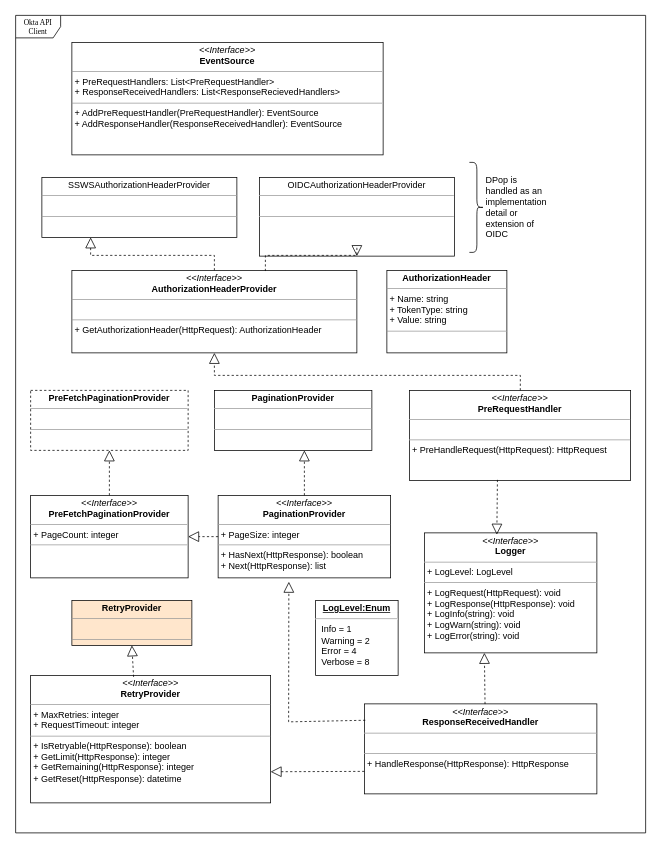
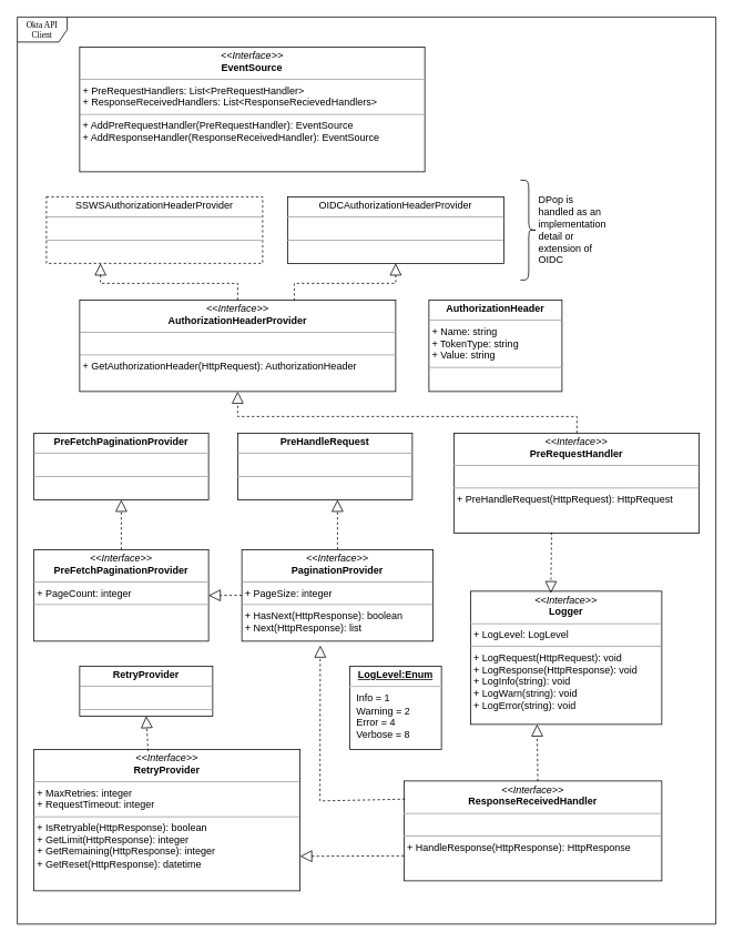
  <mxCell id="0" />
  <mxCell id="1" parent="0" />
  <mxCell id="2" value="Okta API Client" style="shape=umlFrame;whiteSpace=wrap;html=1;rounded=0;shadow=0;comic=0;labelBackgroundColor=none;strokeWidth=1;fontFamily=Verdana;fontSize=10;align=center;" parent="1" vertex="1"><mxGeometry x="20" y="20" width="840" height="1090" as="geometry" /></mxCell>
  <mxCell id="3" value="&lt;p style=&quot;margin:0px;margin-top:4px;text-align:center;&quot;&gt;&lt;i&gt;&amp;lt;&amp;lt;Interface&amp;gt;&amp;gt;&lt;/i&gt;&lt;br&gt;&lt;b&gt;AuthorizationHeaderProvider&lt;/b&gt;&lt;/p&gt;&lt;hr size=&quot;1&quot;&gt;&lt;p style=&quot;margin:0px;margin-left:4px;&quot;&gt;&lt;br&gt;&lt;/p&gt;&lt;hr size=&quot;1&quot;&gt;&lt;p style=&quot;margin:0px;margin-left:4px;&quot;&gt;+ GetAuthorizationHeader(HttpRequest): AuthorizationHeader&lt;br&gt;&lt;br&gt;&lt;/p&gt;" style="verticalAlign=top;align=left;overflow=fill;fontSize=12;fontFamily=Helvetica;html=1;rounded=0;shadow=0;comic=0;labelBackgroundColor=none;strokeWidth=1" parent="1" vertex="1"><mxGeometry x="95" y="360" width="380" height="110" as="geometry" /></mxCell>
  <mxCell id="4" value="DPop is handled as an implementation detail or extension of OIDC" style="shape=curlyBracket;whiteSpace=wrap;html=1;rounded=1;flipH=1;labelPosition=right;verticalLabelPosition=middle;align=left;verticalAlign=middle;size=0.5;" vertex="1" parent="1"><mxGeometry x="625" y="216" width="20" height="120" as="geometry" /></mxCell>
  <mxCell id="5" value="&lt;p style=&quot;margin:0px;margin-top:4px;text-align:center;&quot;&gt;&lt;i&gt;&amp;lt;&amp;lt;Interface&amp;gt;&amp;gt;&lt;/i&gt;&lt;br&gt;&lt;b&gt;PaginationProvider&lt;/b&gt;&lt;/p&gt;&lt;hr size=&quot;1&quot;&gt;&lt;p style=&quot;margin:0px;margin-left:4px;&quot;&gt;+ PageSize: integer&lt;br&gt;&lt;/p&gt;&lt;hr size=&quot;1&quot;&gt;&lt;p style=&quot;margin:0px;margin-left:4px;&quot;&gt;+ HasNext(HttpResponse): boolean&lt;/p&gt;&lt;p style=&quot;margin:0px;margin-left:4px;&quot;&gt;+ Next(HttpResponse): list&lt;/p&gt;" style="verticalAlign=top;align=left;overflow=fill;fontSize=12;fontFamily=Helvetica;html=1;rounded=0;shadow=0;comic=0;labelBackgroundColor=none;strokeWidth=1" vertex="1" parent="1"><mxGeometry x="290" y="660" width="230" height="110" as="geometry" /></mxCell>
  <mxCell id="6" value="&lt;p style=&quot;margin:0px;margin-top:4px;text-align:center;&quot;&gt;&lt;i&gt;&amp;lt;&amp;lt;Interface&amp;gt;&amp;gt;&lt;/i&gt;&lt;br&gt;&lt;b&gt;PreFetchPaginationProvider&lt;/b&gt;&lt;/p&gt;&lt;hr size=&quot;1&quot;&gt;&lt;p style=&quot;margin:0px;margin-left:4px;&quot;&gt;+ PageCount: integer&lt;br&gt;&lt;/p&gt;&lt;hr size=&quot;1&quot;&gt;&lt;p style=&quot;margin:0px;margin-left:4px;&quot;&gt;&lt;br&gt;&lt;/p&gt;" style="verticalAlign=top;align=left;overflow=fill;fontSize=12;fontFamily=Helvetica;html=1;whiteSpace=wrap;" vertex="1" parent="1"><mxGeometry x="40" y="660" width="210" height="110" as="geometry" /></mxCell>
  <mxCell id="7" value="" style="endArrow=block;dashed=1;endFill=0;endSize=12;html=1;rounded=0;exitX=0;exitY=0.5;exitDx=0;exitDy=0;" edge="1" parent="1" source="5" target="6"><mxGeometry width="160" relative="1" as="geometry"><mxPoint x="330" y="563" as="sourcePoint" /><mxPoint x="490" y="563" as="targetPoint" /></mxGeometry></mxCell>
- <mxCell id="8" value="&lt;p style=&quot;margin:0px;margin-top:4px;text-align:center;&quot;&gt;OIDCAuthorizationHeaderProvider&lt;br&gt;&lt;/p&gt;&lt;hr size=&quot;1&quot;&gt;&lt;p style=&quot;margin:0px;margin-left:4px;&quot;&gt;&lt;br&gt;&lt;/p&gt;&lt;hr size=&quot;1&quot;&gt;&lt;p style=&quot;margin:0px;margin-left:4px;&quot;&gt;&lt;br&gt;&lt;/p&gt;" style="verticalAlign=top;align=left;overflow=fill;fontSize=12;fontFamily=Helvetica;html=1;whiteSpace=wrap;" vertex="1" parent="1"><mxGeometry x="345" y="236" width="260" height="105" as="geometry" /></mxCell>
- <mxCell id="9" value="&lt;p style=&quot;margin:0px;margin-top:4px;text-align:center;&quot;&gt;SSWSAuthorizationHeaderProvider&lt;br&gt;&lt;/p&gt;&lt;hr size=&quot;1&quot;&gt;&lt;p style=&quot;margin:0px;margin-left:4px;&quot;&gt;&lt;br&gt;&lt;/p&gt;&lt;hr size=&quot;1&quot;&gt;&lt;p style=&quot;margin:0px;margin-left:4px;&quot;&gt;&lt;br&gt;&lt;/p&gt;" style="verticalAlign=top;align=left;overflow=fill;fontSize=12;fontFamily=Helvetica;html=1;whiteSpace=wrap;" vertex="1" parent="1"><mxGeometry x="55" y="236" width="260" height="80" as="geometry" /></mxCell>
+ <mxCell id="8" value="&lt;p style=&quot;margin:0px;margin-top:4px;text-align:center;&quot;&gt;OIDCAuthorizationHeaderProvider&lt;br&gt;&lt;/p&gt;&lt;hr size=&quot;1&quot;&gt;&lt;p style=&quot;margin:0px;margin-left:4px;&quot;&gt;&lt;br&gt;&lt;/p&gt;&lt;hr size=&quot;1&quot;&gt;&lt;p style=&quot;margin:0px;margin-left:4px;&quot;&gt;&lt;br&gt;&lt;/p&gt;" style="verticalAlign=top;align=left;overflow=fill;fontSize=12;fontFamily=Helvetica;html=1;whiteSpace=wrap;" vertex="1" parent="1"><mxGeometry x="345" y="236" width="260" height="80" as="geometry" /></mxCell>
+ <mxCell id="9" value="&lt;p style=&quot;margin:0px;margin-top:4px;text-align:center;&quot;&gt;SSWSAuthorizationHeaderProvider&lt;br&gt;&lt;/p&gt;&lt;hr size=&quot;1&quot;&gt;&lt;p style=&quot;margin:0px;margin-left:4px;&quot;&gt;&lt;br&gt;&lt;/p&gt;&lt;hr size=&quot;1&quot;&gt;&lt;p style=&quot;margin:0px;margin-left:4px;&quot;&gt;&lt;br&gt;&lt;/p&gt;" style="verticalAlign=top;align=left;overflow=fill;fontSize=12;fontFamily=Helvetica;html=1;whiteSpace=wrap;dashed=1;" vertex="1" parent="1"><mxGeometry x="55" y="236" width="260" height="80" as="geometry" /></mxCell>
  <mxCell id="10" value="&lt;p style=&quot;margin:0px;margin-top:4px;text-align:center;&quot;&gt;&lt;b&gt;AuthorizationHeader&lt;/b&gt;&lt;/p&gt;&lt;hr size=&quot;1&quot;&gt;&lt;p style=&quot;margin:0px;margin-left:4px;&quot;&gt;+ Name: string&lt;/p&gt;&lt;p style=&quot;margin:0px;margin-left:4px;&quot;&gt;+ TokenType: string&lt;/p&gt;&lt;p style=&quot;margin:0px;margin-left:4px;&quot;&gt;+ Value: string&lt;/p&gt;&lt;hr size=&quot;1&quot;&gt;&lt;p style=&quot;margin:0px;margin-left:4px;&quot;&gt;&lt;br&gt;&lt;/p&gt;" style="verticalAlign=top;align=left;overflow=fill;fontSize=12;fontFamily=Helvetica;html=1;whiteSpace=wrap;" vertex="1" parent="1"><mxGeometry x="515" y="360" width="160" height="110" as="geometry" /></mxCell>
- <mxCell id="11" value="&lt;p style=&quot;margin:0px;margin-top:4px;text-align:center;&quot;&gt;&lt;b&gt;PreFetchPaginationProvider&lt;/b&gt;&lt;/p&gt;&lt;hr size=&quot;1&quot;&gt;&lt;p style=&quot;margin:0px;margin-left:4px;&quot;&gt;&lt;br&gt;&lt;/p&gt;&lt;hr size=&quot;1&quot;&gt;&lt;p style=&quot;margin:0px;margin-left:4px;&quot;&gt;&lt;br&gt;&lt;/p&gt;" style="verticalAlign=top;align=left;overflow=fill;fontSize=12;fontFamily=Helvetica;html=1;whiteSpace=wrap;dashed=1;" vertex="1" parent="1"><mxGeometry x="40" y="520" width="210" height="80" as="geometry" /></mxCell>
- <mxCell id="12" value="&lt;p style=&quot;margin:0px;margin-top:4px;text-align:center;&quot;&gt;&lt;b&gt;PaginationProvider&lt;/b&gt;&lt;/p&gt;&lt;hr size=&quot;1&quot;&gt;&lt;p style=&quot;margin:0px;margin-left:4px;&quot;&gt;&lt;br&gt;&lt;/p&gt;&lt;hr size=&quot;1&quot;&gt;&lt;p style=&quot;margin:0px;margin-left:4px;&quot;&gt;&lt;br&gt;&lt;/p&gt;" style="verticalAlign=top;align=left;overflow=fill;fontSize=12;fontFamily=Helvetica;html=1;whiteSpace=wrap;" vertex="1" parent="1"><mxGeometry x="285" y="520" width="210" height="80" as="geometry" /></mxCell>
- <mxCell id="13" value="&lt;p style=&quot;margin:0px;margin-top:4px;text-align:center;&quot;&gt;&lt;b&gt;RetryProvider&lt;/b&gt;&lt;/p&gt;&lt;hr size=&quot;1&quot;&gt;&lt;p style=&quot;margin:0px;margin-left:4px;&quot;&gt;&lt;br&gt;&lt;/p&gt;&lt;hr size=&quot;1&quot;&gt;&lt;p style=&quot;margin:0px;margin-left:4px;&quot;&gt;&lt;br&gt;&lt;/p&gt;" style="verticalAlign=top;align=left;overflow=fill;fontSize=12;fontFamily=Helvetica;html=1;whiteSpace=wrap;fillColor=#ffe6cc;" vertex="1" parent="1"><mxGeometry x="95" y="800" width="160" height="60" as="geometry" /></mxCell>
+ <mxCell id="11" value="&lt;p style=&quot;margin:0px;margin-top:4px;text-align:center;&quot;&gt;&lt;b&gt;PreFetchPaginationProvider&lt;/b&gt;&lt;/p&gt;&lt;hr size=&quot;1&quot;&gt;&lt;p style=&quot;margin:0px;margin-left:4px;&quot;&gt;&lt;br&gt;&lt;/p&gt;&lt;hr size=&quot;1&quot;&gt;&lt;p style=&quot;margin:0px;margin-left:4px;&quot;&gt;&lt;br&gt;&lt;/p&gt;" style="verticalAlign=top;align=left;overflow=fill;fontSize=12;fontFamily=Helvetica;html=1;whiteSpace=wrap;" vertex="1" parent="1"><mxGeometry x="40" y="520" width="210" height="80" as="geometry" /></mxCell>
+ <mxCell id="12" value="&lt;p style=&quot;margin:0px;margin-top:4px;text-align:center;&quot;&gt;&lt;b&gt;PreHandleRequest&lt;/b&gt;&lt;/p&gt;&lt;hr size=&quot;1&quot;&gt;&lt;p style=&quot;margin:0px;margin-left:4px;&quot;&gt;&lt;br&gt;&lt;/p&gt;&lt;hr size=&quot;1&quot;&gt;&lt;p style=&quot;margin:0px;margin-left:4px;&quot;&gt;&lt;br&gt;&lt;/p&gt;" style="verticalAlign=top;align=left;overflow=fill;fontSize=12;fontFamily=Helvetica;html=1;whiteSpace=wrap;" vertex="1" parent="1"><mxGeometry x="285" y="520" width="210" height="80" as="geometry" /></mxCell>
+ <mxCell id="13" value="&lt;p style=&quot;margin:0px;margin-top:4px;text-align:center;&quot;&gt;&lt;b&gt;RetryProvider&lt;/b&gt;&lt;/p&gt;&lt;hr size=&quot;1&quot;&gt;&lt;p style=&quot;margin:0px;margin-left:4px;&quot;&gt;&lt;br&gt;&lt;/p&gt;&lt;hr size=&quot;1&quot;&gt;&lt;p style=&quot;margin:0px;margin-left:4px;&quot;&gt;&lt;br&gt;&lt;/p&gt;" style="verticalAlign=top;align=left;overflow=fill;fontSize=12;fontFamily=Helvetica;html=1;whiteSpace=wrap;" vertex="1" parent="1"><mxGeometry x="95" y="800" width="160" height="60" as="geometry" /></mxCell>
  <mxCell id="14" value="&lt;p style=&quot;margin:0px;margin-top:4px;text-align:center;&quot;&gt;&lt;i&gt;&amp;lt;&amp;lt;Interface&amp;gt;&amp;gt;&lt;/i&gt;&lt;br&gt;&lt;b&gt;PreRequestHandler&lt;/b&gt;&lt;/p&gt;&lt;hr size=&quot;1&quot;&gt;&lt;p style=&quot;margin:0px;margin-left:4px;&quot;&gt;&lt;br&gt;&lt;/p&gt;&lt;hr size=&quot;1&quot;&gt;&lt;p style=&quot;margin:0px;margin-left:4px;&quot;&gt;+ PreHandleRequest(HttpRequest): HttpRequest&lt;br&gt;&lt;/p&gt;" style="verticalAlign=top;align=left;overflow=fill;fontSize=12;fontFamily=Helvetica;html=1;whiteSpace=wrap;" vertex="1" parent="1"><mxGeometry x="545" y="520" width="295" height="120" as="geometry" /></mxCell>
  <mxCell id="15" value="&lt;p style=&quot;margin:0px;margin-top:4px;text-align:center;&quot;&gt;&lt;i&gt;&amp;lt;&amp;lt;Interface&amp;gt;&amp;gt;&lt;/i&gt;&lt;br&gt;&lt;b&gt;ResponseReceivedHandler&lt;/b&gt;&lt;/p&gt;&lt;hr size=&quot;1&quot;&gt;&lt;p style=&quot;margin:0px;margin-left:4px;&quot;&gt;&lt;br&gt;&lt;/p&gt;&lt;hr size=&quot;1&quot;&gt;&lt;p style=&quot;margin:0px;margin-left:4px;&quot;&gt;+ HandleResponse(HttpResponse): HttpResponse&lt;br&gt;&lt;/p&gt;" style="verticalAlign=top;align=left;overflow=fill;fontSize=12;fontFamily=Helvetica;html=1;whiteSpace=wrap;" vertex="1" parent="1"><mxGeometry x="485" y="938" width="310" height="120" as="geometry" /></mxCell>
  <mxCell id="16" value="&lt;p style=&quot;margin:0px;margin-top:4px;text-align:center;&quot;&gt;&lt;i&gt;&amp;lt;&amp;lt;Interface&amp;gt;&amp;gt;&lt;/i&gt;&lt;br&gt;&lt;b&gt;Logger&lt;/b&gt;&lt;/p&gt;&lt;hr size=&quot;1&quot;&gt;&lt;p style=&quot;margin:0px;margin-left:4px;&quot;&gt;+ LogLevel: LogLevel&lt;/p&gt;&lt;hr size=&quot;1&quot;&gt;&lt;p style=&quot;margin:0px;margin-left:4px;&quot;&gt;+ LogRequest(HttpRequest): void&lt;br&gt;+ LogResponse(HttpResponse): void&lt;/p&gt;&lt;p style=&quot;margin:0px;margin-left:4px;&quot;&gt;+ LogInfo(string): void&lt;/p&gt;&lt;p style=&quot;margin:0px;margin-left:4px;&quot;&gt;+ LogWarn(string): void&lt;/p&gt;&lt;p style=&quot;margin:0px;margin-left:4px;&quot;&gt;+ LogError(string): void&lt;/p&gt;" style="verticalAlign=top;align=left;overflow=fill;fontSize=12;fontFamily=Helvetica;html=1;whiteSpace=wrap;" vertex="1" parent="1"><mxGeometry x="565" y="710" width="230" height="160" as="geometry" /></mxCell>
  <mxCell id="17" value="&lt;p style=&quot;margin:0px;margin-top:4px;text-align:center;text-decoration:underline;&quot;&gt;&lt;b&gt;LogLevel:Enum&lt;/b&gt;&lt;/p&gt;&lt;hr&gt;&lt;p style=&quot;margin:0px;margin-left:8px;&quot;&gt;Info = 1&lt;br&gt;Warning = 2&lt;/p&gt;&lt;p style=&quot;margin:0px;margin-left:8px;&quot;&gt;Error = 4&lt;br&gt;Verbose = 8&lt;/p&gt;" style="verticalAlign=top;align=left;overflow=fill;fontSize=12;fontFamily=Helvetica;html=1;whiteSpace=wrap;" vertex="1" parent="1"><mxGeometry x="420" y="800" width="110" height="100" as="geometry" /></mxCell>
  <mxCell id="18" value="&lt;p style=&quot;margin:0px;margin-top:4px;text-align:center;&quot;&gt;&lt;i&gt;&amp;lt;&amp;lt;Interface&amp;gt;&amp;gt;&lt;/i&gt;&lt;br&gt;&lt;b&gt;EventSource&lt;/b&gt;&lt;/p&gt;&lt;hr size=&quot;1&quot;&gt;&lt;p style=&quot;margin:0px;margin-left:4px;&quot;&gt;+ PreRequestHandlers: List&amp;lt;PreRequestHandler&amp;gt;&lt;br&gt;+ ResponseReceivedHandlers: List&amp;lt;ResponseRecievedHandlers&amp;gt;&lt;/p&gt;&lt;hr size=&quot;1&quot;&gt;&lt;p style=&quot;margin:0px;margin-left:4px;&quot;&gt;+ AddPreRequestHandler(PreRequestHandler): EventSource&lt;br&gt;+ AddResponseHandler(ResponseReceivedHandler): EventSource&lt;/p&gt;" style="verticalAlign=top;align=left;overflow=fill;fontSize=12;fontFamily=Helvetica;html=1;whiteSpace=wrap;" vertex="1" parent="1"><mxGeometry x="95" y="56" width="415" height="150" as="geometry" /></mxCell>
  <mxCell id="19" value="&lt;p style=&quot;margin:0px;margin-top:4px;text-align:center;&quot;&gt;&lt;i&gt;&amp;lt;&amp;lt;Interface&amp;gt;&amp;gt;&lt;/i&gt;&lt;br&gt;&lt;b&gt;RetryProvider&lt;/b&gt;&lt;/p&gt;&lt;hr size=&quot;1&quot;&gt;&lt;p style=&quot;margin:0px;margin-left:4px;&quot;&gt;+ MaxRetries: integer&lt;br&gt;+ RequestTimeout: integer&lt;/p&gt;&lt;hr size=&quot;1&quot;&gt;&lt;p style=&quot;margin:0px;margin-left:4px;&quot;&gt;+ IsRetryable(HttpResponse): boolean&lt;br&gt;+ GetLimit(HttpResponse): integer&lt;/p&gt;&lt;p style=&quot;margin:0px;margin-left:4px;&quot;&gt;+ GetRemaining(HttpResponse): integer&lt;/p&gt;&lt;p style=&quot;margin:0px;margin-left:4px;&quot;&gt;+ GetReset(HttpResponse): datetime&lt;/p&gt;" style="verticalAlign=top;align=left;overflow=fill;fontSize=12;fontFamily=Helvetica;html=1;whiteSpace=wrap;" vertex="1" parent="1"><mxGeometry x="40" y="900" width="320" height="170" as="geometry" /></mxCell>
  <mxCell id="20" value="" style="endArrow=block;dashed=1;endFill=0;endSize=12;html=1;rounded=0;exitX=0.5;exitY=0;exitDx=0;exitDy=0;" edge="1" parent="1" source="5"><mxGeometry width="160" relative="1" as="geometry"><mxPoint x="385" y="670" as="sourcePoint" /><mxPoint x="405" y="600" as="targetPoint" /></mxGeometry></mxCell>
  <mxCell id="21" value="" style="endArrow=block;dashed=1;endFill=0;endSize=12;html=1;rounded=0;exitX=0.5;exitY=0;exitDx=0;exitDy=0;entryX=0.5;entryY=1;entryDx=0;entryDy=0;" edge="1" parent="1" source="6" target="11"><mxGeometry width="160" relative="1" as="geometry"><mxPoint x="325" y="750" as="sourcePoint" /><mxPoint x="485" y="750" as="targetPoint" /></mxGeometry></mxCell>
  <mxCell id="22" value="" style="endArrow=block;dashed=1;endFill=0;endSize=12;html=1;rounded=0;exitX=0.398;exitY=0.994;exitDx=0;exitDy=0;entryX=0.42;entryY=0.015;entryDx=0;entryDy=0;exitPerimeter=0;entryPerimeter=0;" edge="1" parent="1" source="14" target="16"><mxGeometry width="160" relative="1" as="geometry"><mxPoint x="325" y="730" as="sourcePoint" /><mxPoint x="485" y="730" as="targetPoint" /></mxGeometry></mxCell>
  <mxCell id="23" value="" style="endArrow=block;dashed=1;endFill=0;endSize=12;html=1;rounded=0;entryX=0.5;entryY=1;entryDx=0;entryDy=0;" edge="1" parent="1" source="14" target="3"><mxGeometry width="160" relative="1" as="geometry"><mxPoint x="325" y="490" as="sourcePoint" /><mxPoint x="485" y="490" as="targetPoint" /><Array as="points"><mxPoint x="693" y="500" /><mxPoint x="285" y="500" /></Array></mxGeometry></mxCell>
  <mxCell id="24" value="" style="endArrow=block;dashed=1;endFill=0;endSize=12;html=1;rounded=0;exitX=0.519;exitY=0.002;exitDx=0;exitDy=0;exitPerimeter=0;" edge="1" parent="1" source="15"><mxGeometry width="160" relative="1" as="geometry"><mxPoint x="325" y="960" as="sourcePoint" /><mxPoint x="645" y="870" as="targetPoint" /></mxGeometry></mxCell>
  <mxCell id="25" value="" style="endArrow=block;dashed=1;endFill=0;endSize=12;html=1;rounded=0;exitX=0.004;exitY=0.182;exitDx=0;exitDy=0;entryX=0.41;entryY=1.047;entryDx=0;entryDy=0;entryPerimeter=0;exitPerimeter=0;" edge="1" parent="1" source="15" target="5"><mxGeometry width="160" relative="1" as="geometry"><mxPoint x="295" y="840" as="sourcePoint" /><mxPoint x="455" y="840" as="targetPoint" /><Array as="points"><mxPoint x="384" y="962" /></Array></mxGeometry></mxCell>
  <mxCell id="26" value="" style="endArrow=block;dashed=1;endFill=0;endSize=12;html=1;rounded=0;exitX=0;exitY=0.75;exitDx=0;exitDy=0;entryX=1;entryY=0.75;entryDx=0;entryDy=0;" edge="1" parent="1" source="15"><mxGeometry width="160" relative="1" as="geometry"><mxPoint x="465" y="1031" as="sourcePoint" /><mxPoint x="360" y="1028.5" as="targetPoint" /></mxGeometry></mxCell>
  <mxCell id="27" value="" style="endArrow=block;dashed=1;endFill=0;endSize=12;html=1;rounded=0;exitX=0.429;exitY=0.012;exitDx=0;exitDy=0;exitPerimeter=0;entryX=0.5;entryY=1;entryDx=0;entryDy=0;" edge="1" parent="1" source="19" target="13"><mxGeometry width="160" relative="1" as="geometry"><mxPoint x="295" y="930" as="sourcePoint" /><mxPoint x="455" y="930" as="targetPoint" /></mxGeometry></mxCell>
  <mxCell id="28" value="" style="endArrow=block;dashed=1;endFill=0;endSize=12;html=1;rounded=0;exitX=0.5;exitY=0;exitDx=0;exitDy=0;entryX=0.25;entryY=1;entryDx=0;entryDy=0;" edge="1" parent="1" source="3" target="9"><mxGeometry width="160" relative="1" as="geometry"><mxPoint x="415" y="530" as="sourcePoint" /><mxPoint x="575" y="530" as="targetPoint" /><Array as="points"><mxPoint x="285" y="340" /><mxPoint x="120" y="340" /></Array></mxGeometry></mxCell>
  <mxCell id="29" value="" style="endArrow=block;dashed=1;endFill=0;endSize=12;html=1;rounded=0;exitX=0.679;exitY=0.008;exitDx=0;exitDy=0;exitPerimeter=0;entryX=0.5;entryY=1;entryDx=0;entryDy=0;" edge="1" parent="1" source="3" target="8"><mxGeometry width="160" relative="1" as="geometry"><mxPoint x="205" y="420" as="sourcePoint" /><mxPoint x="365" y="420" as="targetPoint" /><Array as="points"><mxPoint x="353" y="340" /><mxPoint x="475" y="340" /></Array></mxGeometry></mxCell>
